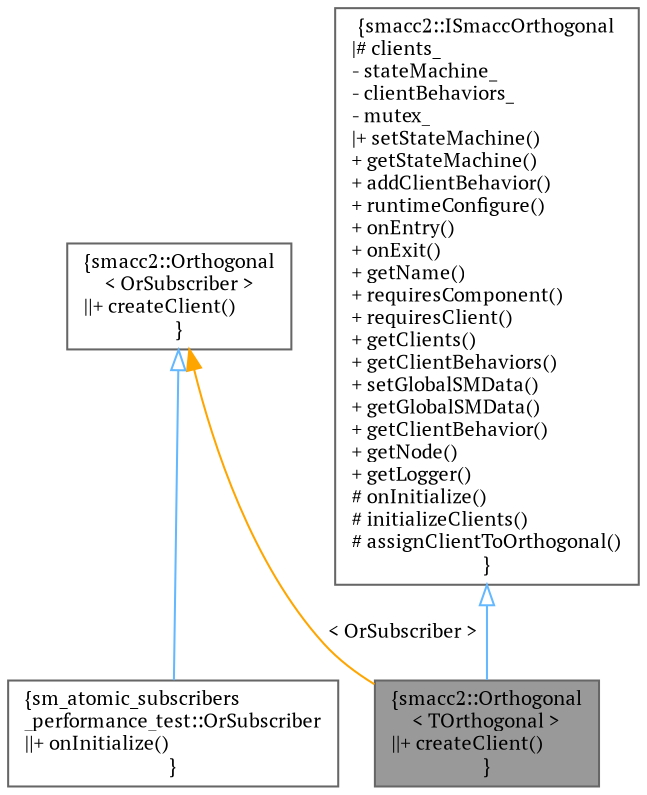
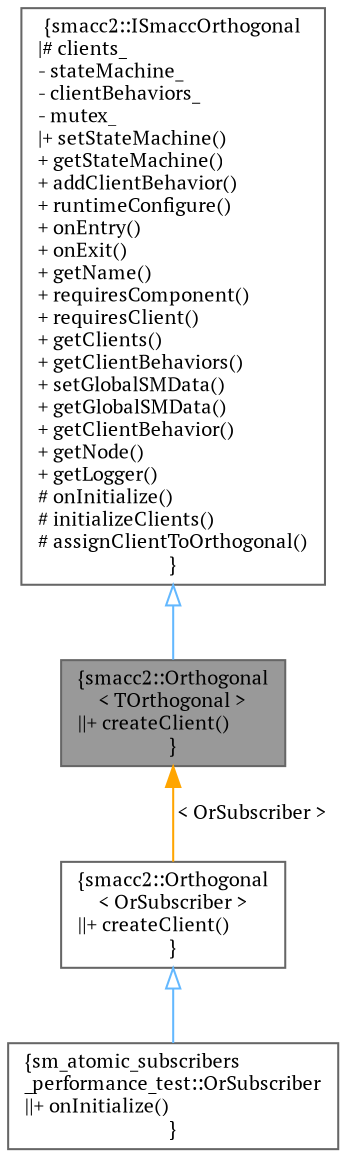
  digraph {
    fontname="PT Serif"
    node [color=gray40 fillcolor=white fontname="PT Serif" fontsize=10 shape=box style=filled]
    edge [color=steelblue1 dir=back fontname="PT Serif" fontsize=10 labelfontname=Helvetica labelfontsize=10 style=solid arrowtail=onormal]
    n1 [fillcolor=grey60 fontcolor=black height=0.2 label="{smacc2::Orthogonal\l\< TOrthogonal \>\n||+ createClient()\l}" width=0.4]
    n2 [height=0.2 label="{smacc2::Orthogonal\l\< OrSubscriber \>\n||+ createClient()\l}" width=0.4]
    n3 [height=0.2 label="{smacc2::ISmaccOrthogonal\n|# clients_\l- stateMachine_\l- clientBehaviors_\l- mutex_\l|+ setStateMachine()\l+ getStateMachine()\l+ addClientBehavior()\l+ runtimeConfigure()\l+ onEntry()\l+ onExit()\l+ getName()\l+ requiresComponent()\l+ requiresClient()\l+ getClients()\l+ getClientBehaviors()\l+ setGlobalSMData()\l+ getGlobalSMData()\l+ getClientBehavior()\l+ getNode()\l+ getLogger()\l# onInitialize()\l# initializeClients()\l# assignClientToOrthogonal()\l}" width=0.4]
    n4 [height=0.2 label="{sm_atomic_subscribers\l_performance_test::OrSubscriber\n||+ onInitialize()\l}" width=0.4]
-   n2 -> n1 [color=orange label=" \< OrSubscriber \>" arrowtail=""]
+   n1 -> n2 [color=orange label=" \< OrSubscriber \>" arrowtail=""]
    n2 -> n4
    n3 -> n1
  }
